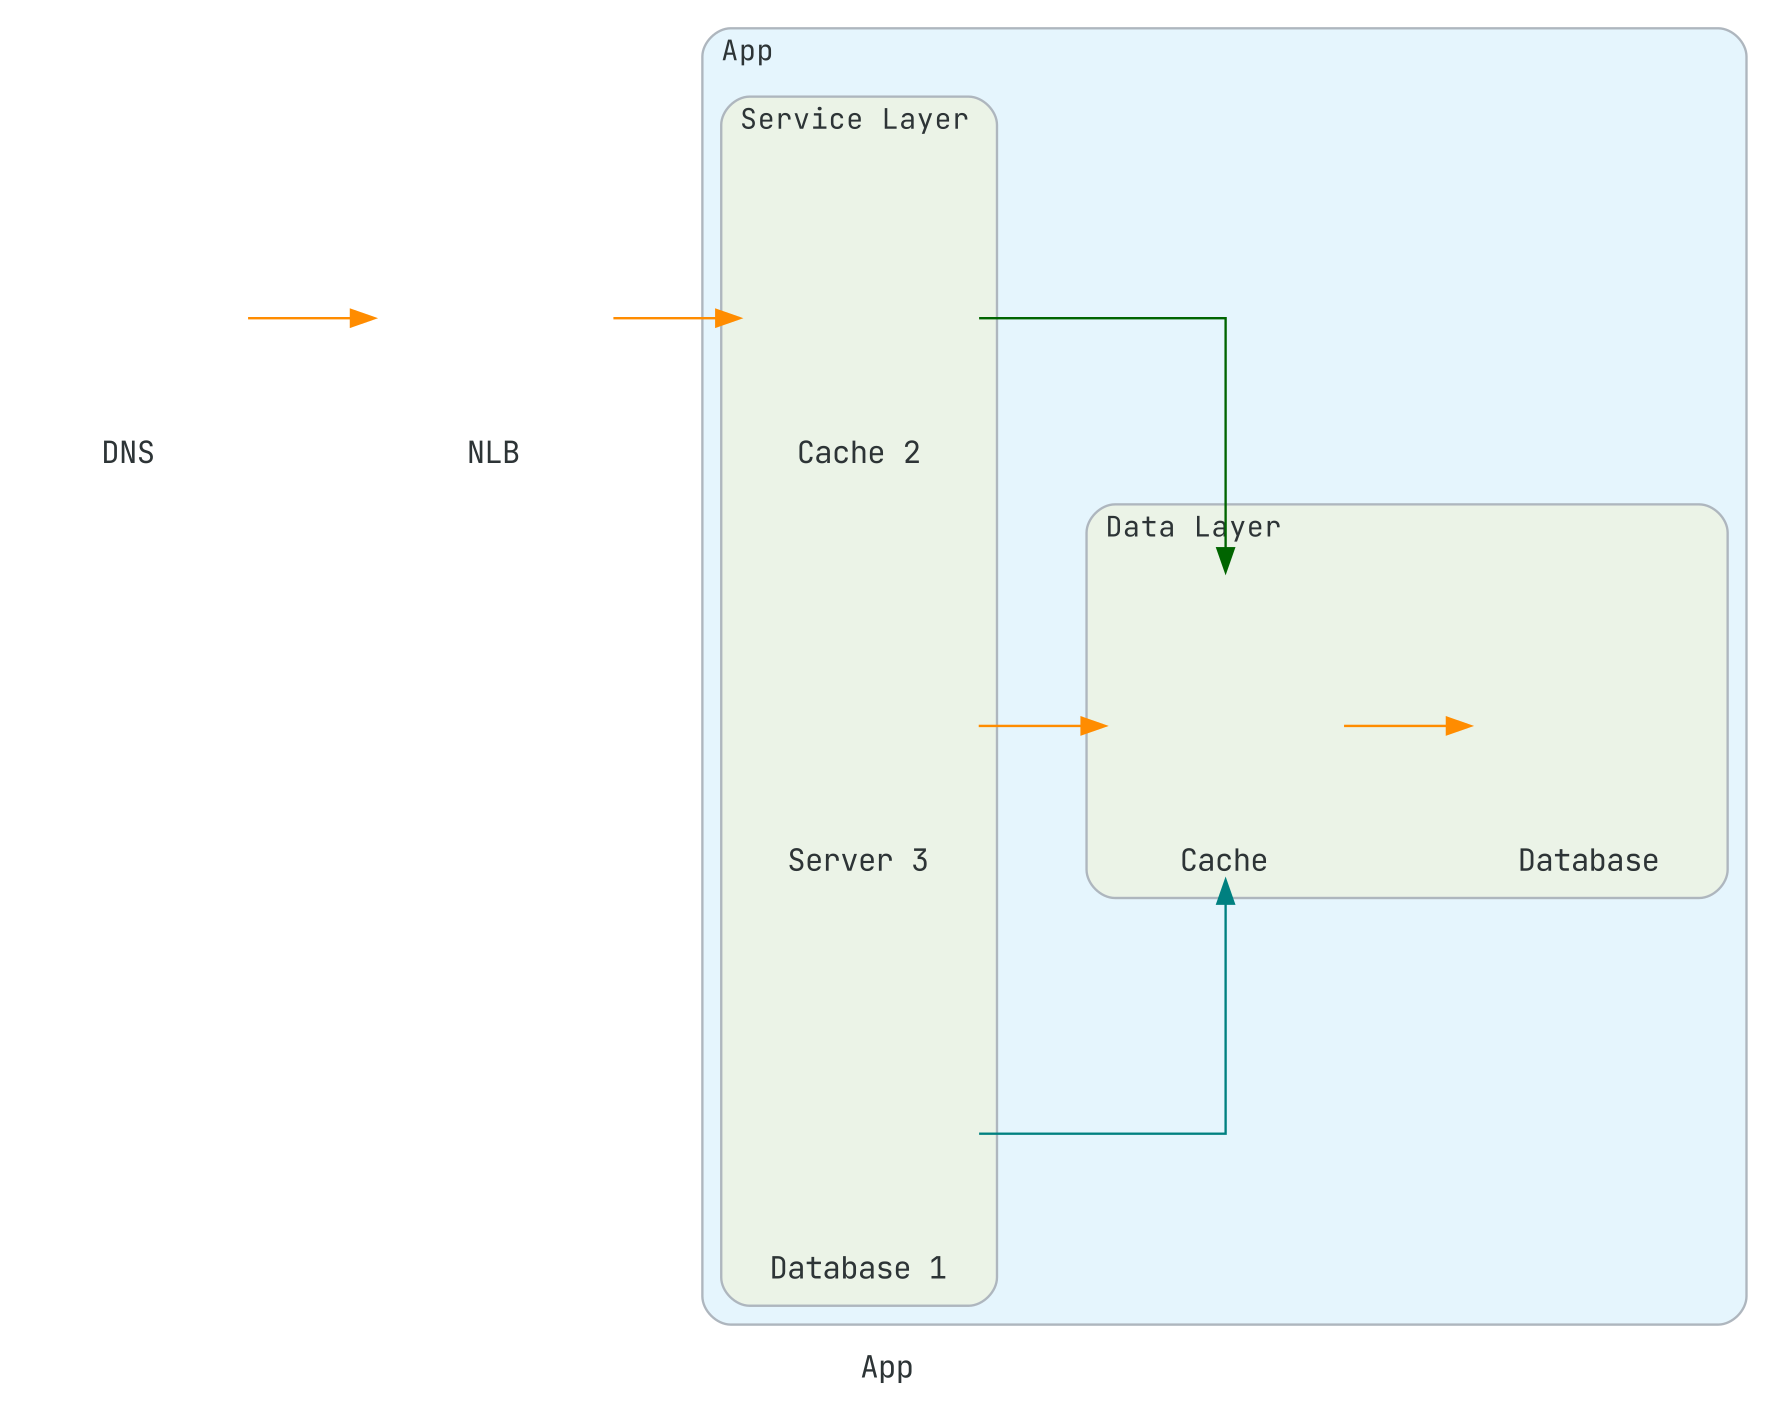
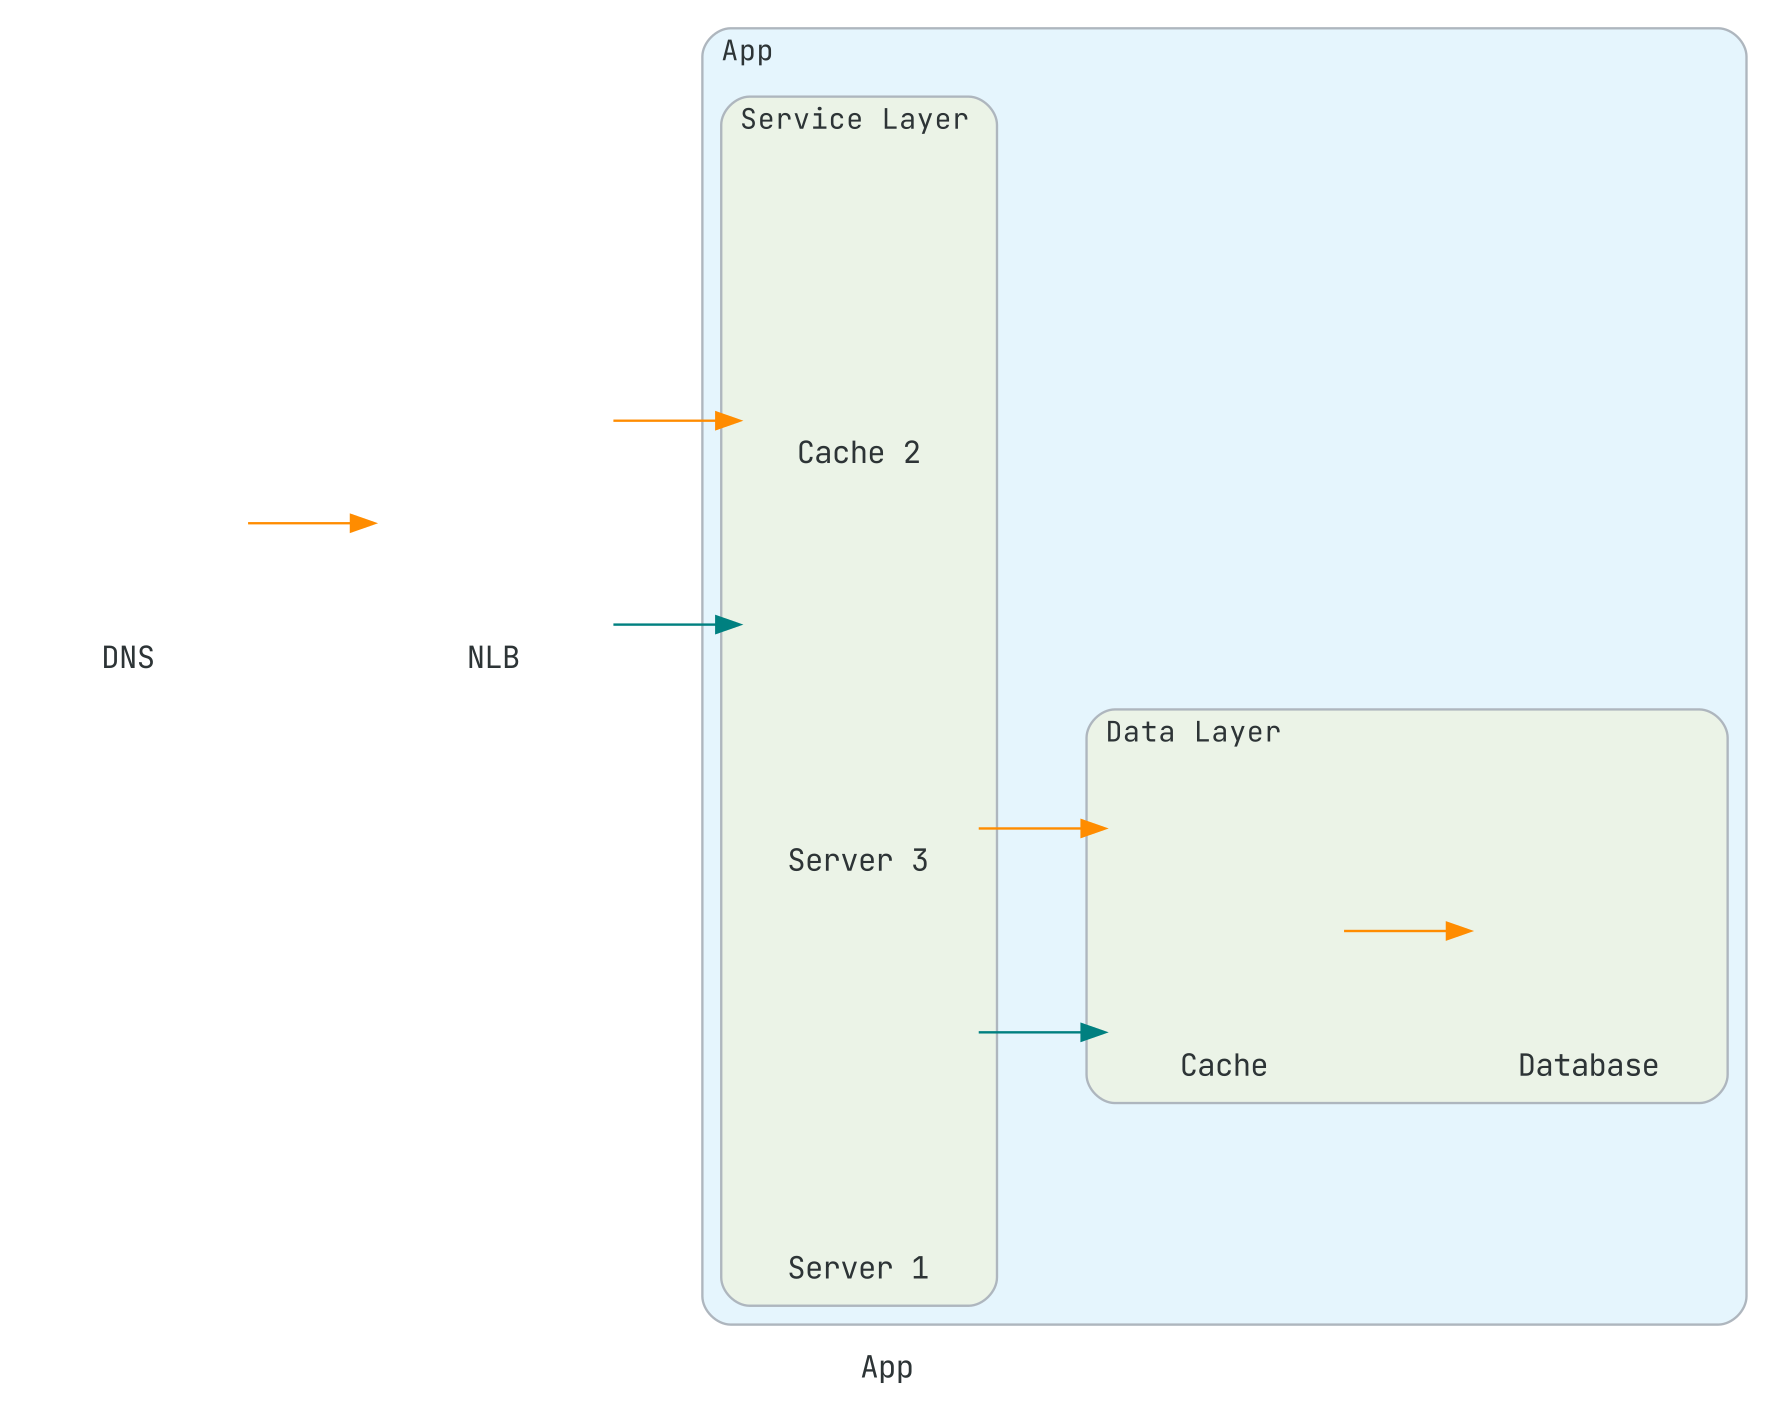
  digraph {
    fontcolor="#2D3436"
    fontname="JetBrains Mono"
    fontsize=13
    label=App
    nodesep=0.6
    rankdir=LR
    ranksep=0.75
    splines=ortho
    node [color=deeppink fixedsize=true fontcolor="#2D3436" fontname="JetBrains Mono" fontsize=13 labelloc=b shape=none style=rounded]
    edge [color=darkorange dir=forward fontcolor="#2D3436" fontname="JetBrains Mono" fontsize=13]
    n1 [color=blue height=1.7999999999999998 label=Cache width=1.4]
    n2 [color=red height=1.7999999999999998 label=Database width=1.4]
    n3 [color=darkgreen height=1.7999999999999998 label="Cache 2" width=1.4]
    n4 [height=1.7999999999999998 label="Server 3" width=1.4]
-   n5 [height=1.7999999999999998 label="Database 1" width=1.4]
+   n5 [height=1.7999999999999998 label="Server 1" width=1.4]
    n6 [height=1.7999999999999998 label=DNS width=1.4]
    n7 [color=blue height=1.7999999999999998 label=NLB width=1.4]
    subgraph cluster_1 {
      bgcolor="#E5F5FD"
      fontsize=12
      labeljust=l
      pencolor="#AEB6BE"
      shape=box
      style=rounded
      subgraph cluster_2 {
        bgcolor="#EBF3E7"
        fontsize=12
        label="Data Layer"
        labeljust=l
        pencolor="#AEB6BE"
        shape=box
        style=rounded
        n1
        n2
      }
      subgraph cluster_3 {
        bgcolor="#EBF3E7"
        fontsize=12
        label="Service Layer"
        labeljust=l
        pencolor="#AEB6BE"
        shape=box
        style=rounded
        n3
        n4
        n5
      }
    }
    n1 -> n2
-   n3 -> n1 [color=darkgreen]
    n4 -> n1
    n5 -> n1 [color=teal]
    n6 -> n7
    n7 -> n3
+   n7 -> n4 [color=teal]
  }
